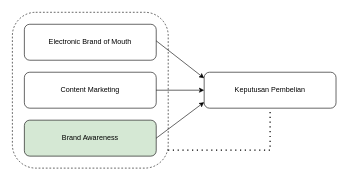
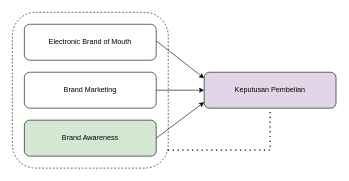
  <mxCell id="0" />
  <mxCell id="1" parent="0" />
- <mxCell id="2" value="Keputusan Pembelian" style="rounded=1;whiteSpace=wrap;html=1;" vertex="1" parent="1"><mxGeometry x="340" y="120" width="220" height="60" as="geometry" /></mxCell>
+ <mxCell id="2" value="Keputusan Pembelian" style="rounded=1;whiteSpace=wrap;html=1;fillColor=#e1d5e7;" vertex="1" parent="1"><mxGeometry x="340" y="120" width="220" height="60" as="geometry" /></mxCell>
  <mxCell id="3" value="" style="group" vertex="1" connectable="0" parent="1"><mxGeometry x="40" y="40" width="220" height="220" as="geometry" /></mxCell>
  <mxCell id="4" value="Electronic Brand of Mouth" style="rounded=1;whiteSpace=wrap;html=1;" vertex="1" parent="3"><mxGeometry width="220" height="60" as="geometry" /></mxCell>
- <mxCell id="5" value="Content Marketing" style="rounded=1;whiteSpace=wrap;html=1;" vertex="1" parent="3"><mxGeometry y="80" width="220" height="60" as="geometry" /></mxCell>
+ <mxCell id="5" value="Brand Marketing" style="rounded=1;whiteSpace=wrap;html=1;" vertex="1" parent="3"><mxGeometry y="80" width="220" height="60" as="geometry" /></mxCell>
  <mxCell id="6" value="Brand Awareness" style="rounded=1;whiteSpace=wrap;html=1;fillColor=#d5e8d4;" vertex="1" parent="3"><mxGeometry y="160" width="220" height="60" as="geometry" /></mxCell>
  <mxCell id="7" value="" style="endArrow=classic;html=1;rounded=0;exitX=1;exitY=0.461;exitDx=0;exitDy=0;exitPerimeter=0;" edge="1" parent="1" source="4"><mxGeometry width="50" height="50" relative="1" as="geometry"><mxPoint x="270" y="70" as="sourcePoint" /><mxPoint x="340" y="130" as="targetPoint" /></mxGeometry></mxCell>
  <mxCell id="8" value="" style="endArrow=classic;html=1;rounded=0;exitX=1;exitY=0.5;exitDx=0;exitDy=0;" edge="1" parent="1" source="5"><mxGeometry width="50" height="50" relative="1" as="geometry"><mxPoint x="320" y="200" as="sourcePoint" /><mxPoint x="340" y="150" as="targetPoint" /></mxGeometry></mxCell>
  <mxCell id="9" value="" style="endArrow=classic;html=1;rounded=0;exitX=1;exitY=0.5;exitDx=0;exitDy=0;" edge="1" parent="1" source="6"><mxGeometry width="50" height="50" relative="1" as="geometry"><mxPoint x="280" y="240" as="sourcePoint" /><mxPoint x="340" y="170" as="targetPoint" /></mxGeometry></mxCell>
  <mxCell id="10" value="" style="rounded=1;whiteSpace=wrap;html=1;fillColor=none;dashed=1;" vertex="1" parent="1"><mxGeometry x="20" y="20" width="260" height="260" as="geometry" /></mxCell>
  <mxCell id="11" value="" style="endArrow=none;dashed=1;html=1;dashPattern=1 3;strokeWidth=2;rounded=0;entryX=0.5;entryY=1;entryDx=0;entryDy=0;exitX=0.999;exitY=0.884;exitDx=0;exitDy=0;exitPerimeter=0;" edge="1" parent="1" source="10" target="2"><mxGeometry width="50" height="50" relative="1" as="geometry"><mxPoint x="300" y="120" as="sourcePoint" /><mxPoint x="350" y="70" as="targetPoint" /><Array as="points"><mxPoint x="450" y="250" /></Array></mxGeometry></mxCell>
